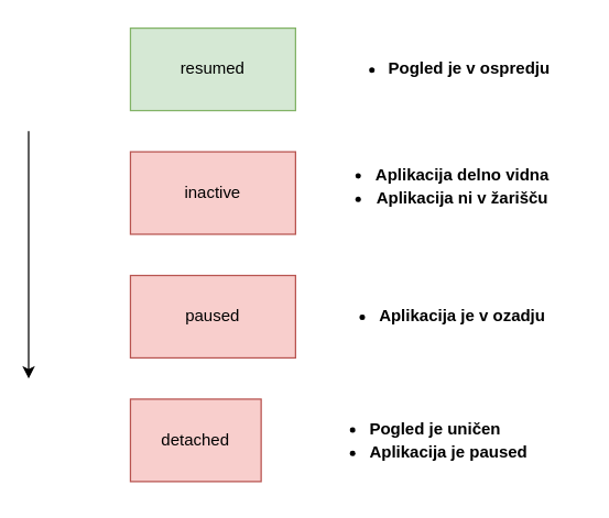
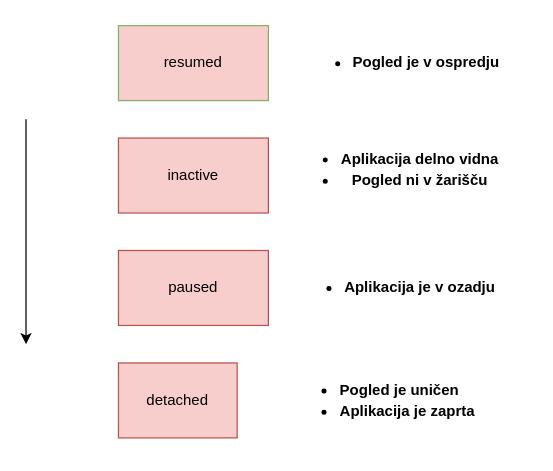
  <mxCell id="0" />
  <mxCell id="1" parent="0" />
- <mxCell id="2" value="resumed" style="rounded=0;whiteSpace=wrap;html=1;fillColor=#d5e8d4;strokeColor=#82b366;" vertex="1" parent="1"><mxGeometry x="94" y="20" width="120" height="60" as="geometry" /></mxCell>
+ <mxCell id="2" value="resumed" style="rounded=0;whiteSpace=wrap;html=1;fillColor=#f8cecc;strokeColor=#82b366;" vertex="1" parent="1"><mxGeometry x="94" y="20" width="120" height="60" as="geometry" /></mxCell>
  <mxCell id="3" value="inactive" style="rounded=0;whiteSpace=wrap;html=1;fillColor=#f8cecc;strokeColor=#b85450;" vertex="1" parent="1"><mxGeometry x="94" y="110" width="120" height="60" as="geometry" /></mxCell>
  <mxCell id="4" value="paused" style="rounded=0;whiteSpace=wrap;html=1;fillColor=#f8cecc;strokeColor=#b85450;" vertex="1" parent="1"><mxGeometry x="94" y="200" width="120" height="60" as="geometry" /></mxCell>
  <mxCell id="5" value="detached" style="rounded=0;whiteSpace=wrap;html=1;fillColor=#f8cecc;strokeColor=#b85450;" vertex="1" parent="1"><mxGeometry x="94" y="290" width="95" height="60" as="geometry" /></mxCell>
  <mxCell id="6" value="" style="endArrow=classic;html=1;rounded=0;" edge="1" parent="1"><mxGeometry width="50" height="50" relative="1" as="geometry"><mxPoint x="20" y="95" as="sourcePoint" /><mxPoint x="20" y="275" as="targetPoint" /></mxGeometry></mxCell>
  <mxCell id="7" value="&lt;ul&gt;&lt;li&gt;&lt;b&gt;Pogled je v ospredju&lt;/b&gt;&lt;/li&gt;&lt;/ul&gt;" style="text;html=1;align=center;verticalAlign=middle;resizable=0;points=[];autosize=1;strokeColor=none;fillColor=none;" vertex="1" parent="1"><mxGeometry x="220" y="25" width="200" height="50" as="geometry" /></mxCell>
- <mxCell id="8" value="&lt;ul style=&quot;line-height: 140%;&quot;&gt;&lt;li&gt;&lt;b&gt;Aplikacija delno vidna&lt;/b&gt;&lt;/li&gt;&lt;li&gt;&lt;b&gt;Aplikacija ni v žarišču&lt;/b&gt;&lt;/li&gt;&lt;/ul&gt;" style="text;html=1;align=center;verticalAlign=middle;resizable=0;points=[];autosize=1;strokeColor=none;fillColor=none;" vertex="1" parent="1"><mxGeometry x="220" y="100" width="190" height="70" as="geometry" /></mxCell>
+ <mxCell id="8" value="&lt;ul style=&quot;line-height: 140%;&quot;&gt;&lt;li&gt;&lt;b&gt;Aplikacija delno vidna&lt;/b&gt;&lt;/li&gt;&lt;li&gt;&lt;b&gt;Pogled ni v žarišču&lt;/b&gt;&lt;/li&gt;&lt;/ul&gt;" style="text;html=1;align=center;verticalAlign=middle;resizable=0;points=[];autosize=1;strokeColor=none;fillColor=none;" vertex="1" parent="1"><mxGeometry x="220" y="100" width="190" height="70" as="geometry" /></mxCell>
  <mxCell id="9" value="&lt;ul style=&quot;line-height: 140%;&quot;&gt;&lt;li&gt;&lt;b&gt;Aplikacija je v ozadju&lt;/b&gt;&lt;/li&gt;&lt;/ul&gt;" style="text;html=1;align=center;verticalAlign=middle;resizable=0;points=[];autosize=1;strokeColor=none;fillColor=none;" vertex="1" parent="1"><mxGeometry x="225" y="205" width="180" height="50" as="geometry" /></mxCell>
- <mxCell id="10" value="&lt;ul style=&quot;line-height: 140%;&quot;&gt;&lt;li style=&quot;text-align: left;&quot;&gt;&lt;b&gt;Pogled je uničen&lt;/b&gt;&lt;/li&gt;&lt;li&gt;&lt;b&gt;Aplikacija je paused&lt;/b&gt;&lt;/li&gt;&lt;/ul&gt;" style="text;html=1;align=center;verticalAlign=middle;resizable=0;points=[];autosize=1;strokeColor=none;fillColor=none;" vertex="1" parent="1"><mxGeometry x="220" y="285" width="170" height="70" as="geometry" /></mxCell>
+ <mxCell id="10" value="&lt;ul style=&quot;line-height: 140%;&quot;&gt;&lt;li style=&quot;text-align: left;&quot;&gt;&lt;b&gt;Pogled je uničen&lt;/b&gt;&lt;/li&gt;&lt;li&gt;&lt;b&gt;Aplikacija je zaprta&lt;/b&gt;&lt;/li&gt;&lt;/ul&gt;" style="text;html=1;align=center;verticalAlign=middle;resizable=0;points=[];autosize=1;strokeColor=none;fillColor=none;" vertex="1" parent="1"><mxGeometry x="220" y="285" width="170" height="70" as="geometry" /></mxCell>
